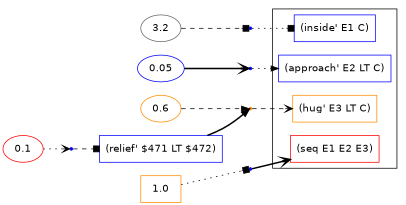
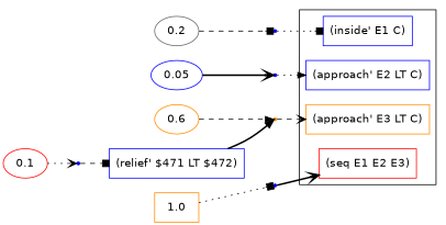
  digraph {
    fontname="DejaVu Sans"
    rankdir=LR
    node [color=blue fontname="DejaVu Sans" shape=box]
    edge [arrowhead=box fontname="DejaVu Sans" style=dashed]
    n1 [label="(inside' E1 C)"]
    n2 [label="(approach' E2 LT C)"]
-   n3 [color=darkorange label="(hug' E3 LT C)"]
+   n3 [color=darkorange label="(approach' E3 LT C)"]
    n4 [color=red label="(seq E1 E2 E3)"]
-   n5 [color=gray40 label=3.2 shape=""]
+   n5 [color=gray40 label=0.2 shape=""]
    r0 [shape=point]
    n7 [label=0.05 shape=""]
    r1 [shape=point]
    n9 [color=darkorange label=0.6 shape=""]
    r2 [color=darkorange shape=point]
    n11 [color=red label=0.1 shape=""]
    r3 [shape=point]
    n13 [label="(relief' $471 LT $472)"]
    n14 [color=darkorange label=1.0]
    r4 [shape=point]
    subgraph cluster_1 {
      n1
      n2
      n3
      n4
    }
    n5 -> r0
    r0 -> n1 [style=dotted]
    n7 -> r1 [arrowhead=vee style=bold]
    r1 -> n2 [arrowhead=normal style=dotted]
    n9 -> r2 [arrowhead=normal]
    r2 -> n3 [arrowhead=vee]
    n11 -> r3 [arrowhead=vee style=dotted]
    r3 -> n13
    n13 -> r2 [arrowhead=normal style=bold]
    n14 -> r4 [style=dotted]
    r4 -> n4 [arrowhead=vee style=bold]
  }
